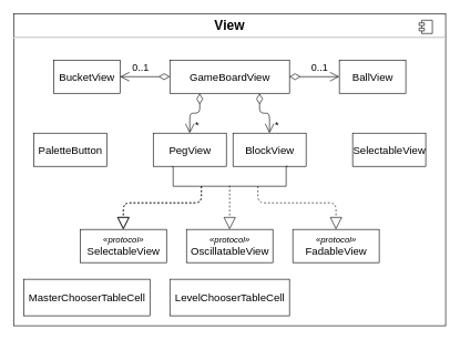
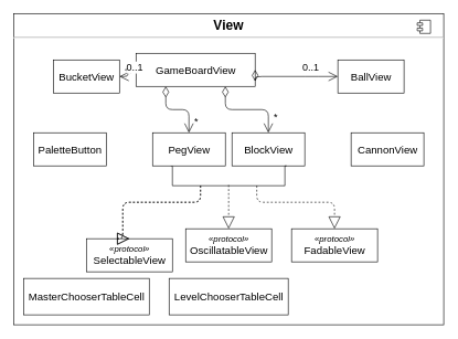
  <mxCell id="0" />
  <mxCell id="1" parent="0" />
  <mxCell id="2" value="&lt;p style=&quot;margin: 0px ; margin-top: 6px ; text-align: center&quot;&gt;&lt;b&gt;&lt;font style=&quot;font-size: 20px&quot;&gt;View&lt;/font&gt;&lt;/b&gt;&lt;/p&gt;&lt;hr&gt;&lt;p style=&quot;margin: 0px ; margin-left: 8px&quot;&gt;&lt;br&gt;&lt;/p&gt;" style="align=left;overflow=fill;html=1;dropTarget=0;container=0;" parent="1" vertex="1"><mxGeometry x="20" y="20" width="650" height="470" as="geometry" /></mxCell>
  <mxCell id="3" value="&lt;font style=&quot;font-size: 16px&quot;&gt;LevelChooserTableCell&lt;/font&gt;" style="html=1;" parent="1" vertex="1"><mxGeometry x="255" y="420" width="180" height="55" as="geometry" /></mxCell>
  <mxCell id="4" value="" style="shape=component;jettyWidth=8;jettyHeight=4;" parent="1" vertex="1"><mxGeometry x="630" y="30" width="20" height="20" as="geometry"><mxPoint x="-24" y="4" as="offset" /></mxGeometry></mxCell>
- <mxCell id="5" value="&lt;font style=&quot;font-size: 16px&quot;&gt;GameBoardView&lt;br&gt;&lt;/font&gt;" style="html=1;" parent="1" vertex="1"><mxGeometry x="255" y="90" width="180" height="50" as="geometry" /></mxCell>
+ <mxCell id="5" value="&lt;font style=&quot;font-size: 16px&quot;&gt;GameBoardView&lt;br&gt;&lt;/font&gt;" style="html=1;" parent="1" vertex="1"><mxGeometry x="205" y="80" width="180" height="50" as="geometry" /></mxCell>
  <mxCell id="6" value="" style="endArrow=open;html=1;endSize=12;startArrow=diamondThin;startSize=14;startFill=0;edgeStyle=orthogonalEdgeStyle;align=left;verticalAlign=bottom;entryX=0.5;entryY=0;entryDx=0;entryDy=0;exitX=0.25;exitY=1;exitDx=0;exitDy=0;" parent="1" source="5" target="14" edge="1"><mxGeometry x="1" y="10" relative="1" as="geometry"><mxPoint x="565" y="-215" as="sourcePoint" /><mxPoint x="655" y="-335" as="targetPoint" /><mxPoint as="offset" /></mxGeometry></mxCell>
  <mxCell id="7" value="&lt;font style=&quot;font-size: 15px&quot;&gt;*&lt;/font&gt;" style="edgeLabel;html=1;align=center;verticalAlign=middle;resizable=0;points=[];" parent="6" vertex="1" connectable="0"><mxGeometry x="0.632" y="2" relative="1" as="geometry"><mxPoint x="8" as="offset" /></mxGeometry></mxCell>
  <mxCell id="8" value="" style="endArrow=open;html=1;endSize=12;startArrow=diamondThin;startSize=14;startFill=0;edgeStyle=orthogonalEdgeStyle;align=left;verticalAlign=bottom;entryX=0.5;entryY=0;entryDx=0;entryDy=0;exitX=0.75;exitY=1;exitDx=0;exitDy=0;" parent="1" source="5" target="12" edge="1"><mxGeometry x="1" y="10" relative="1" as="geometry"><mxPoint x="480" y="115" as="sourcePoint" /><mxPoint x="780" y="-315" as="targetPoint" /><mxPoint as="offset" /></mxGeometry></mxCell>
  <mxCell id="9" value="&lt;span style=&quot;font-size: 15px&quot;&gt;*&lt;/span&gt;" style="edgeLabel;html=1;align=center;verticalAlign=middle;resizable=0;points=[];" parent="8" vertex="1" connectable="0"><mxGeometry x="0.632" y="2" relative="1" as="geometry"><mxPoint x="8" as="offset" /></mxGeometry></mxCell>
  <mxCell id="10" value="&lt;font style=&quot;font-size: 16px&quot;&gt;MasterChooserTableCell&lt;/font&gt;" style="html=1;" parent="1" vertex="1"><mxGeometry x="35" y="420" width="190" height="55" as="geometry" /></mxCell>
- <mxCell id="11" value="&lt;font style=&quot;font-size: 16px&quot;&gt;SelectableView&lt;/font&gt;" style="html=1;" parent="1" vertex="1"><mxGeometry x="530" y="200" width="110" height="50" as="geometry" /></mxCell>
+ <mxCell id="11" value="&lt;font style=&quot;font-size: 16px&quot;&gt;CannonView&lt;/font&gt;" style="html=1;" parent="1" vertex="1"><mxGeometry x="530" y="200" width="110" height="50" as="geometry" /></mxCell>
  <mxCell id="12" value="&lt;span style=&quot;font-size: 16px&quot;&gt;BlockView&lt;/span&gt;" style="html=1;" parent="1" vertex="1"><mxGeometry x="350" y="200" width="110" height="50" as="geometry" /></mxCell>
  <mxCell id="13" style="edgeStyle=orthogonalEdgeStyle;rounded=0;orthogonalLoop=1;jettySize=auto;html=1;exitX=0.25;exitY=1;exitDx=0;exitDy=0;entryX=0;entryY=0.5;entryDx=0;entryDy=0;entryPerimeter=0;startArrow=none;startFill=0;strokeColor=#000000;strokeWidth=1;endArrow=none;endFill=0;" edge="1" parent="1" source="14" target="19"><mxGeometry relative="1" as="geometry" /></mxCell>
  <mxCell id="14" value="&lt;font style=&quot;font-size: 16px&quot;&gt;PegView&lt;/font&gt;" style="html=1;" parent="1" vertex="1"><mxGeometry x="230" y="200" width="110" height="50" as="geometry" /></mxCell>
  <mxCell id="15" value="&lt;font style=&quot;font-size: 16px&quot;&gt;PaletteButton&lt;/font&gt;" style="html=1;" parent="1" vertex="1"><mxGeometry x="50" y="200" width="110" height="50" as="geometry" /></mxCell>
- <mxCell id="16" value="&lt;font style=&quot;font-size: 13px&quot;&gt;&lt;i&gt;«protocol»&lt;/i&gt;&lt;/font&gt;&lt;br&gt;&lt;span style=&quot;font-size: 16px&quot;&gt;SelectableView&lt;/span&gt;" style="html=1;" vertex="1" parent="1"><mxGeometry x="120" y="345" width="130" height="50" as="geometry" /></mxCell>
+ <mxCell id="16" value="&lt;font style=&quot;font-size: 13px&quot;&gt;&lt;i&gt;«protocol»&lt;/i&gt;&lt;/font&gt;&lt;br&gt;&lt;span style=&quot;font-size: 16px&quot;&gt;SelectableView&lt;/span&gt;" style="html=1;" vertex="1" parent="1"><mxGeometry x="130" y="360" width="130" height="50" as="geometry" /></mxCell>
  <mxCell id="17" value="&lt;font style=&quot;font-size: 13px&quot;&gt;&lt;i&gt;«protocol»&lt;/i&gt;&lt;/font&gt;&lt;br&gt;&lt;span style=&quot;font-size: 16px&quot;&gt;OscillatableView&lt;/span&gt;" style="html=1;" vertex="1" parent="1"><mxGeometry x="280" y="345" width="130" height="50" as="geometry" /></mxCell>
  <mxCell id="18" value="&lt;font style=&quot;font-size: 13px&quot;&gt;&lt;i&gt;«protocol»&lt;/i&gt;&lt;/font&gt;&lt;br&gt;&lt;span style=&quot;font-size: 16px&quot;&gt;FadableView&lt;/span&gt;" style="html=1;" vertex="1" parent="1"><mxGeometry x="440" y="345" width="130" height="50" as="geometry" /></mxCell>
  <mxCell id="19" value="" style="shape=line;html=1;strokeWidth=1;" vertex="1" parent="1"><mxGeometry x="260" y="275" width="170" height="10" as="geometry" /></mxCell>
  <mxCell id="20" style="edgeStyle=orthogonalEdgeStyle;rounded=0;orthogonalLoop=1;jettySize=auto;html=1;exitX=0.75;exitY=1;exitDx=0;exitDy=0;entryX=1;entryY=0.5;entryDx=0;entryDy=0;entryPerimeter=0;startArrow=none;startFill=0;strokeColor=#000000;strokeWidth=1;endArrow=none;endFill=0;" edge="1" parent="1" source="12" target="19"><mxGeometry relative="1" as="geometry"><mxPoint x="267.5" y="260" as="sourcePoint" /><mxPoint x="270" y="290" as="targetPoint" /></mxGeometry></mxCell>
  <mxCell id="21" value="" style="endArrow=block;endSize=16;endFill=0;html=1;strokeColor=#000000;strokeWidth=1;exitX=0.25;exitY=0.5;exitDx=0;exitDy=0;exitPerimeter=0;entryX=0.5;entryY=0;entryDx=0;entryDy=0;edgeStyle=orthogonalEdgeStyle;dashed=1;" edge="1" parent="1" source="19" target="16"><mxGeometry width="160" relative="1" as="geometry"><mxPoint x="260" y="315" as="sourcePoint" /><mxPoint x="420" y="315" as="targetPoint" /><Array as="points"><mxPoint x="303" y="305" /><mxPoint x="185" y="305" /></Array></mxGeometry></mxCell>
  <mxCell id="22" value="" style="endArrow=block;endSize=16;endFill=0;html=1;strokeColor=#000000;strokeWidth=1;exitX=0.25;exitY=0.5;exitDx=0;exitDy=0;exitPerimeter=0;entryX=0.5;entryY=0;entryDx=0;entryDy=0;edgeStyle=orthogonalEdgeStyle;dashed=1;" edge="1" parent="1" source="19" target="16"><mxGeometry width="160" relative="1" as="geometry"><mxPoint x="302.5" y="280" as="sourcePoint" /><mxPoint x="185" y="345" as="targetPoint" /><Array as="points"><mxPoint x="303" y="305" /><mxPoint x="185" y="305" /></Array></mxGeometry></mxCell>
  <mxCell id="23" value="" style="endArrow=block;endSize=16;endFill=0;html=1;strokeColor=#000000;strokeWidth=1;exitX=0.5;exitY=0.4;exitDx=0;exitDy=0;exitPerimeter=0;entryX=0.5;entryY=0;entryDx=0;entryDy=0;edgeStyle=orthogonalEdgeStyle;dashed=1;" edge="1" parent="1" source="19" target="17"><mxGeometry width="160" relative="1" as="geometry"><mxPoint x="312.5" y="290" as="sourcePoint" /><mxPoint x="195" y="355" as="targetPoint" /><Array as="points" /></mxGeometry></mxCell>
  <mxCell id="24" value="" style="endArrow=block;endSize=16;endFill=0;html=1;strokeColor=#000000;strokeWidth=1;exitX=0.75;exitY=0.5;exitDx=0;exitDy=0;exitPerimeter=0;entryX=0.5;entryY=0;entryDx=0;entryDy=0;edgeStyle=orthogonalEdgeStyle;dashed=1;" edge="1" parent="1" source="19" target="18"><mxGeometry width="160" relative="1" as="geometry"><mxPoint x="312.5" y="290" as="sourcePoint" /><mxPoint x="195" y="355" as="targetPoint" /><Array as="points"><mxPoint x="388" y="305" /><mxPoint x="505" y="305" /></Array></mxGeometry></mxCell>
  <mxCell id="25" value="&lt;font style=&quot;font-size: 16px&quot;&gt;BallView&lt;br&gt;&lt;/font&gt;" style="html=1;" vertex="1" parent="1"><mxGeometry x="510" y="90" width="100" height="50" as="geometry" /></mxCell>
  <mxCell id="26" value="&lt;font style=&quot;font-size: 16px&quot;&gt;BucketView&lt;br&gt;&lt;/font&gt;" style="html=1;" vertex="1" parent="1"><mxGeometry x="80" y="90" width="100" height="50" as="geometry" /></mxCell>
  <mxCell id="27" value="" style="endArrow=open;html=1;endSize=12;startArrow=diamondThin;startSize=14;startFill=0;edgeStyle=orthogonalEdgeStyle;align=left;verticalAlign=bottom;entryX=1;entryY=0.5;entryDx=0;entryDy=0;exitX=0;exitY=0.5;exitDx=0;exitDy=0;" edge="1" parent="1" source="5" target="26"><mxGeometry x="1" y="10" relative="1" as="geometry"><mxPoint x="310" y="150" as="sourcePoint" /><mxPoint x="295" y="210" as="targetPoint" /><mxPoint as="offset" /></mxGeometry></mxCell>
  <mxCell id="28" value="&lt;span style=&quot;font-size: 15px&quot;&gt;0..1&lt;/span&gt;" style="edgeLabel;html=1;align=center;verticalAlign=middle;resizable=0;points=[];" vertex="1" connectable="0" parent="27"><mxGeometry x="0.632" y="2" relative="1" as="geometry"><mxPoint x="16.18" y="-17" as="offset" /></mxGeometry></mxCell>
  <mxCell id="29" value="" style="endArrow=open;html=1;endSize=12;startArrow=diamondThin;startSize=14;startFill=0;edgeStyle=orthogonalEdgeStyle;align=left;verticalAlign=bottom;entryX=0;entryY=0.5;entryDx=0;entryDy=0;exitX=1;exitY=0.5;exitDx=0;exitDy=0;" edge="1" parent="1" source="5" target="25"><mxGeometry x="1" y="10" relative="1" as="geometry"><mxPoint x="265" y="125" as="sourcePoint" /><mxPoint x="190" y="125" as="targetPoint" /><mxPoint as="offset" /><Array as="points"><mxPoint x="470" y="115" /><mxPoint x="470" y="115" /></Array></mxGeometry></mxCell>
  <mxCell id="30" value="&lt;span style=&quot;font-size: 15px&quot;&gt;0..1&lt;/span&gt;" style="edgeLabel;html=1;align=center;verticalAlign=middle;resizable=0;points=[];" vertex="1" connectable="0" parent="29"><mxGeometry x="0.632" y="2" relative="1" as="geometry"><mxPoint x="-16.43" y="-13" as="offset" /></mxGeometry></mxCell>
